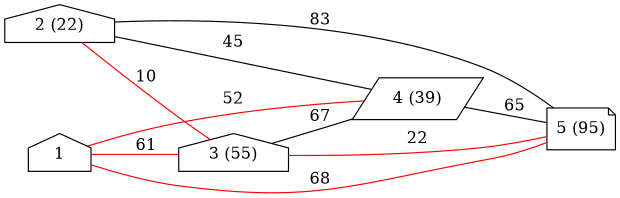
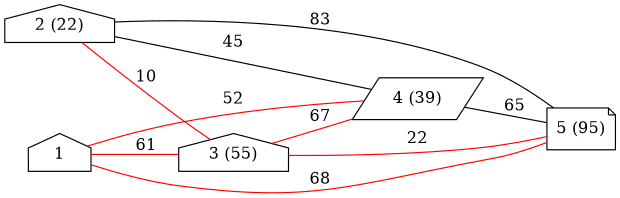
  graph {
    rankdir=LR
    node [shape=house]
    edge [color=red]
    n1 [label="2 (22)"]
    n2 [label="3 (55)"]
    n3 [label="4 (39)" shape=parallelogram]
    n4 [label="5 (95)" shape=note]
    1
    n1 -- n2 [label=10]
    n1 -- n3 [color=black label=45]
    n1 -- n4 [color=black label=83]
-   n2 -- n3 [color=black label=67]
+   n2 -- n3 [label=67]
    n2 -- n4 [label=22]
    n3 -- n4 [color=black label=65]
    1 -- n2 [label=61]
    1 -- n3 [label=52]
    1 -- n4 [label=68]
  }
